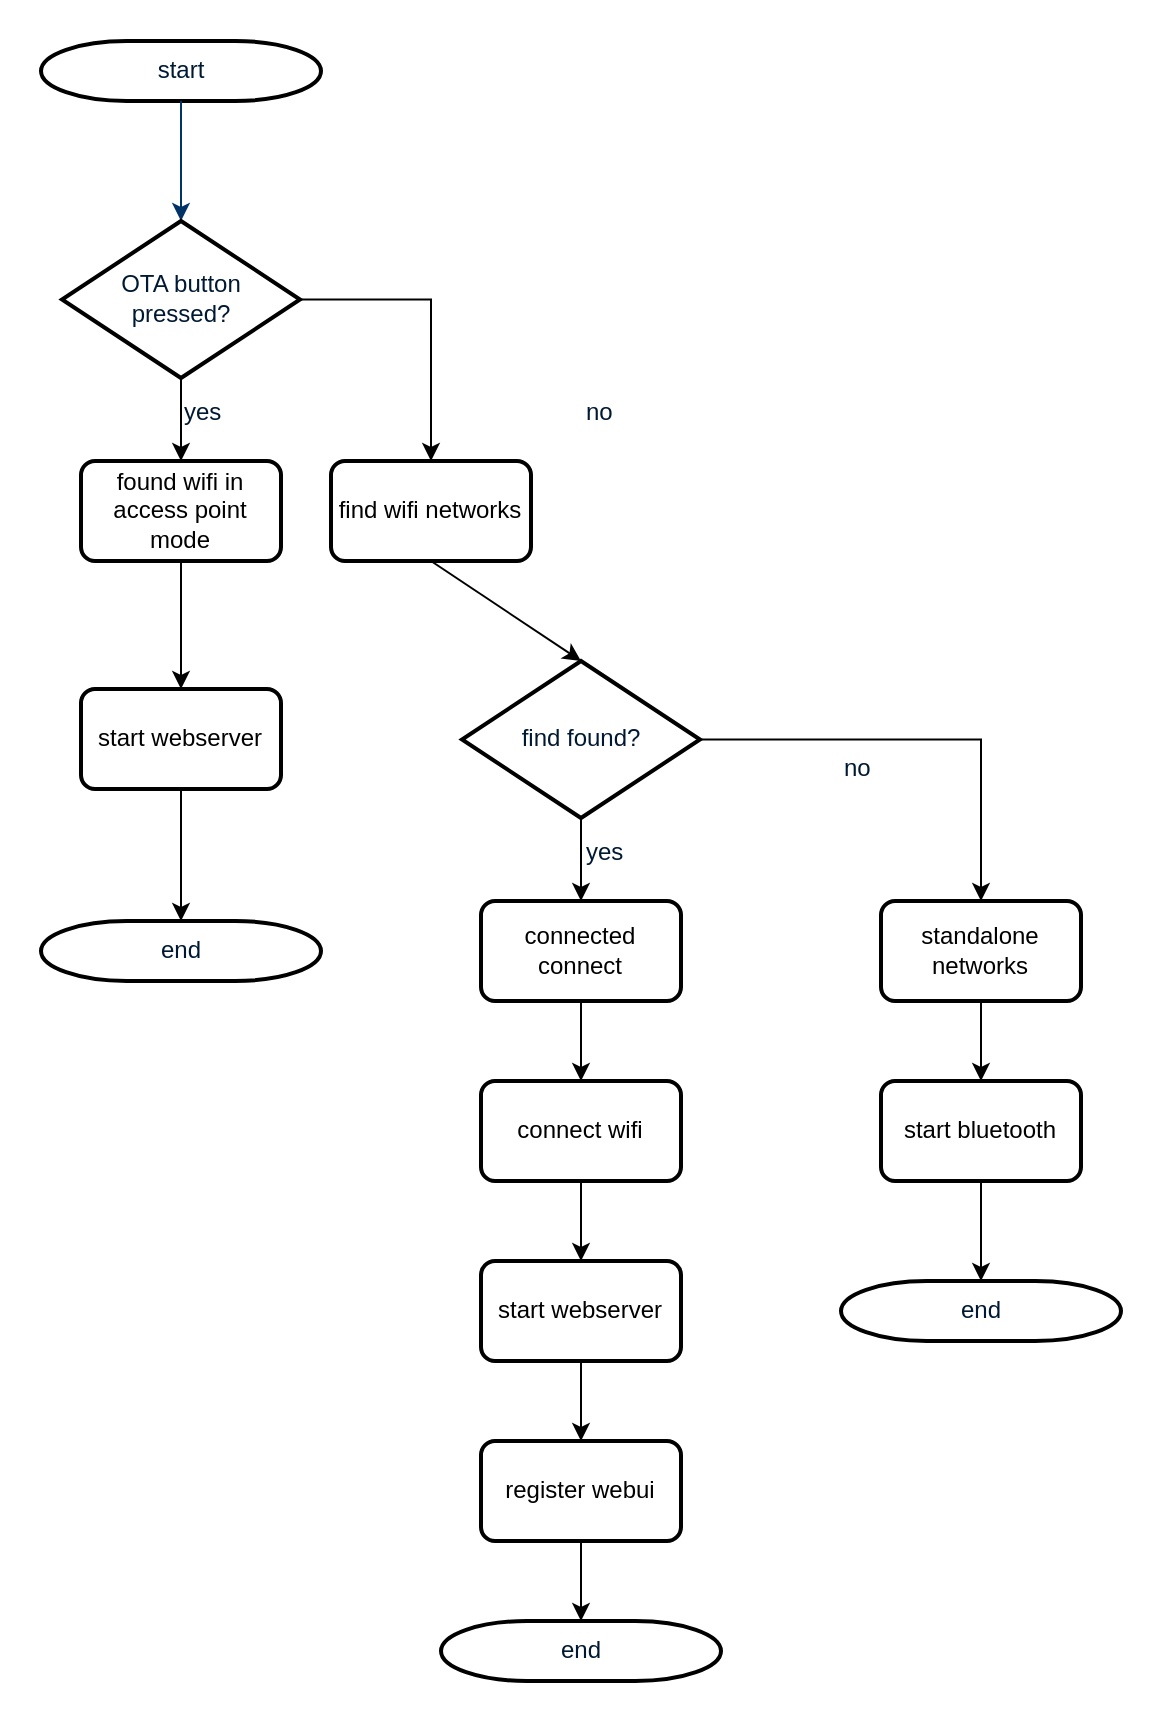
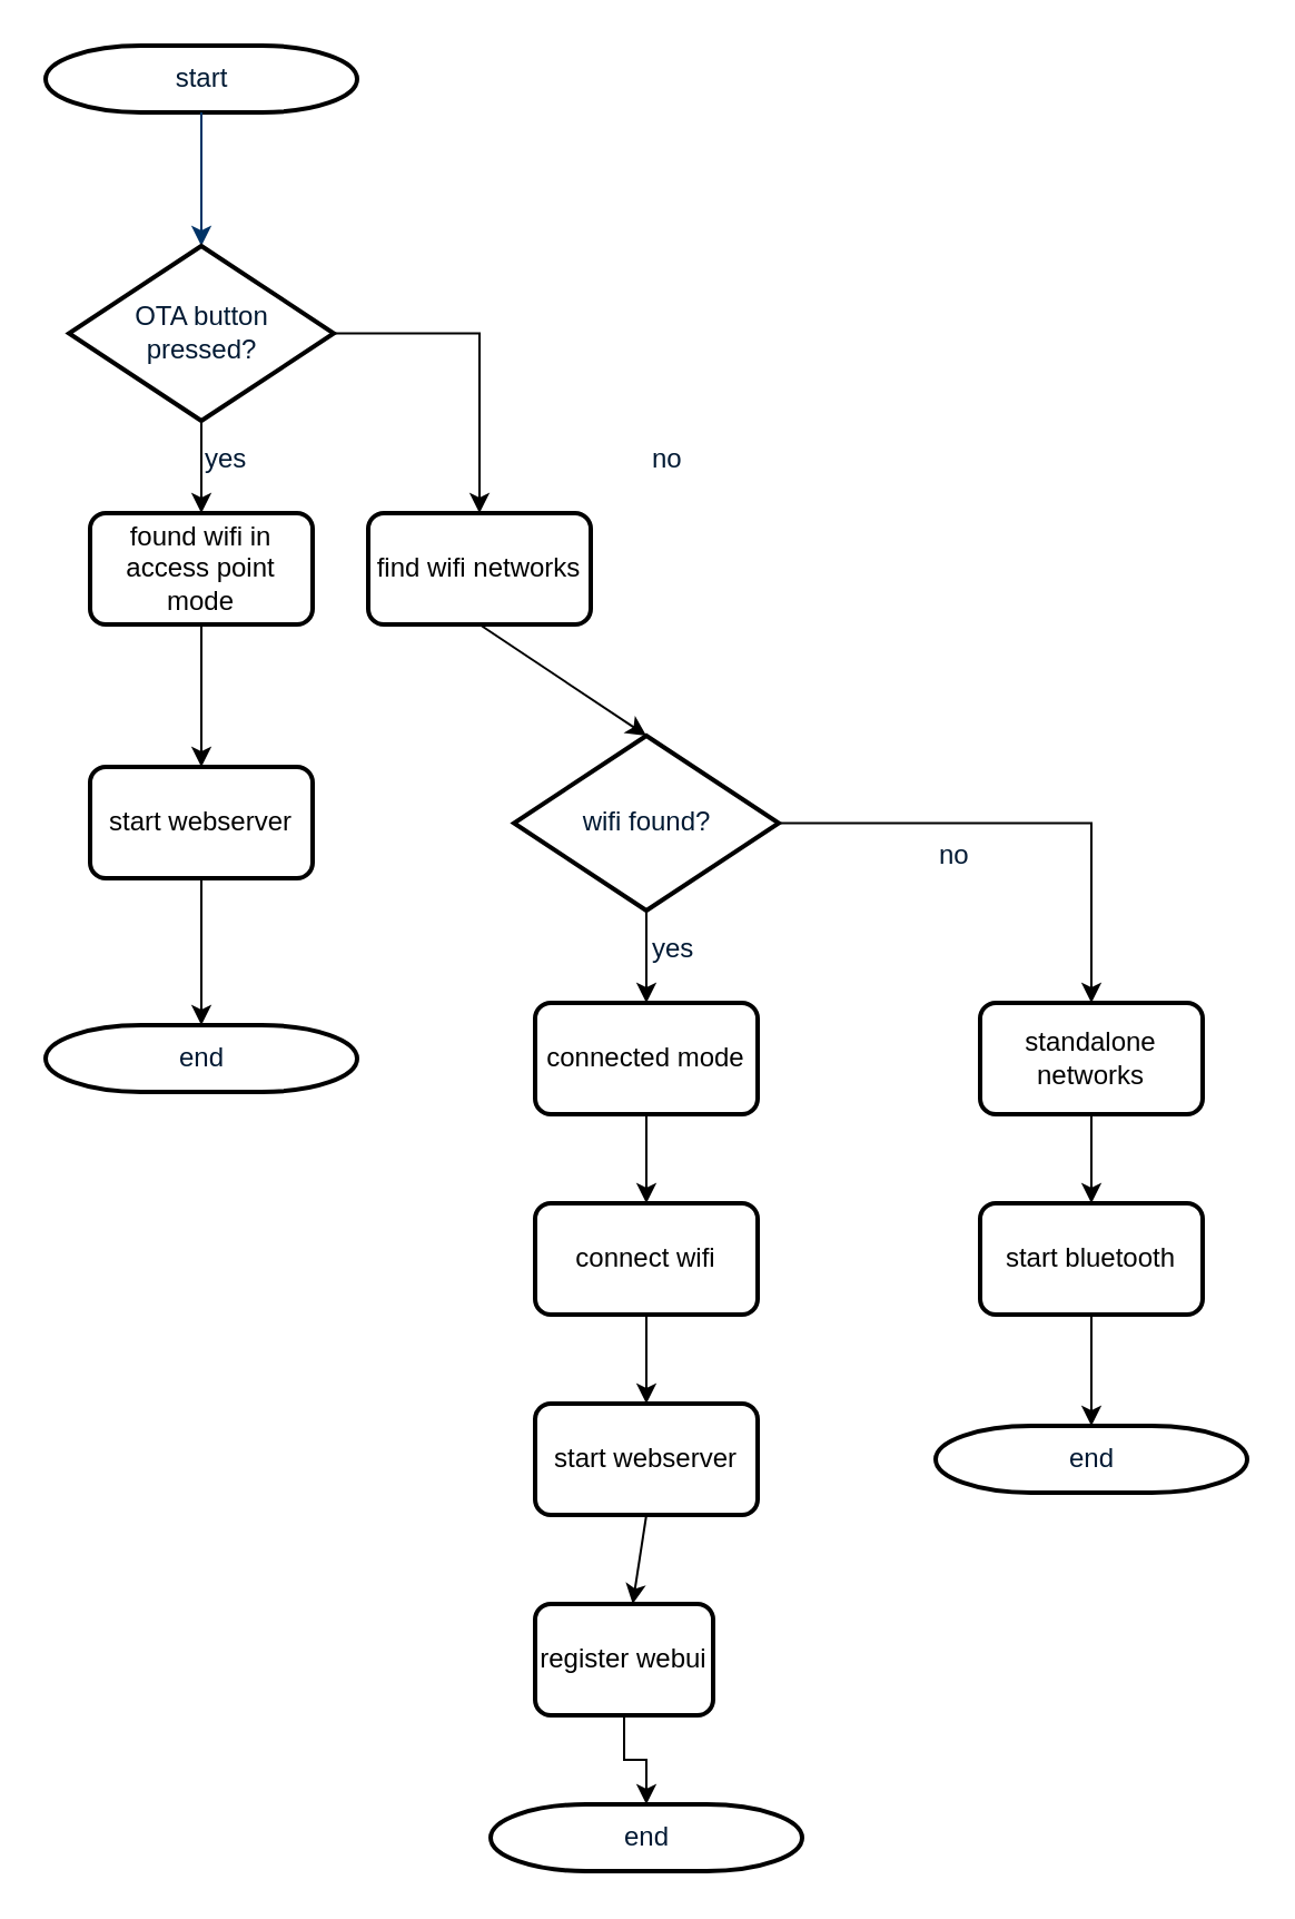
  <mxCell id="0" />
  <mxCell id="1" parent="0" />
  <mxCell id="2" value="start" style="shape=mxgraph.flowchart.terminator;fillColor=#FFFFFF;strokeColor=#000000;strokeWidth=2;gradientColor=none;gradientDirection=north;fontColor=#001933;fontStyle=0;html=1;" parent="1" vertex="1"><mxGeometry x="20" y="20" width="140" height="30" as="geometry" /></mxCell>
  <mxCell id="3" style="fontColor=#001933;fontStyle=1;strokeColor=#003366;strokeWidth=1;html=1;entryX=0.5;entryY=0;entryDx=0;entryDy=0;entryPerimeter=0;" parent="1" source="2" target="23" edge="1"><mxGeometry relative="1" as="geometry"><mxPoint x="260.5" y="230" as="targetPoint" /></mxGeometry></mxCell>
  <mxCell id="4" value="yes" style="text;fontColor=#001933;fontStyle=0;html=1;strokeColor=none;gradientColor=none;fillColor=none;strokeWidth=2;" parent="1" vertex="1"><mxGeometry x="291" y="411.5" width="40" height="26" as="geometry" /></mxCell>
  <mxCell id="5" style="edgeStyle=none;rounded=0;orthogonalLoop=1;jettySize=auto;html=1;exitX=0.5;exitY=1;exitDx=0;exitDy=0;entryX=0.5;entryY=0;entryDx=0;entryDy=0;entryPerimeter=0;" edge="1" parent="1" source="6" target="9"><mxGeometry relative="1" as="geometry" /></mxCell>
  <mxCell id="6" value="find wifi networks" style="rounded=1;whiteSpace=wrap;html=1;absoluteArcSize=1;arcSize=14;strokeWidth=2;" vertex="1" parent="1"><mxGeometry x="165" y="230" width="100" height="50" as="geometry" /></mxCell>
  <mxCell id="7" style="edgeStyle=none;rounded=0;orthogonalLoop=1;jettySize=auto;html=1;exitX=0.5;exitY=1;exitDx=0;exitDy=0;exitPerimeter=0;entryX=0.5;entryY=0;entryDx=0;entryDy=0;" edge="1" parent="1" source="9" target="11"><mxGeometry relative="1" as="geometry" /></mxCell>
  <mxCell id="8" style="edgeStyle=orthogonalEdgeStyle;rounded=0;orthogonalLoop=1;jettySize=auto;html=1;exitX=1;exitY=0.5;exitDx=0;exitDy=0;exitPerimeter=0;entryX=0.5;entryY=0;entryDx=0;entryDy=0;" edge="1" parent="1" source="9" target="19"><mxGeometry relative="1" as="geometry" /></mxCell>
- <mxCell id="9" value="find found?" style="shape=mxgraph.flowchart.decision;fillColor=#FFFFFF;strokeColor=#000000;strokeWidth=2;gradientColor=none;gradientDirection=north;fontColor=#001933;fontStyle=0;html=1;" vertex="1" parent="1"><mxGeometry x="230.5" y="330" width="119" height="78.5" as="geometry" /></mxCell>
+ <mxCell id="9" value="wifi found?" style="shape=mxgraph.flowchart.decision;fillColor=#FFFFFF;strokeColor=#000000;strokeWidth=2;gradientColor=none;gradientDirection=north;fontColor=#001933;fontStyle=0;html=1;" vertex="1" parent="1"><mxGeometry x="230.5" y="330" width="119" height="78.5" as="geometry" /></mxCell>
  <mxCell id="10" style="edgeStyle=none;rounded=0;orthogonalLoop=1;jettySize=auto;html=1;exitX=0.5;exitY=1;exitDx=0;exitDy=0;entryX=0.5;entryY=0;entryDx=0;entryDy=0;" edge="1" parent="1" source="11" target="13"><mxGeometry relative="1" as="geometry" /></mxCell>
- <mxCell id="11" value="connected connect" style="rounded=1;whiteSpace=wrap;html=1;absoluteArcSize=1;arcSize=14;strokeWidth=2;" vertex="1" parent="1"><mxGeometry x="240" y="450" width="100" height="50" as="geometry" /></mxCell>
+ <mxCell id="11" value="connected mode" style="rounded=1;whiteSpace=wrap;html=1;absoluteArcSize=1;arcSize=14;strokeWidth=2;" vertex="1" parent="1"><mxGeometry x="240" y="450" width="100" height="50" as="geometry" /></mxCell>
  <mxCell id="12" style="edgeStyle=none;rounded=0;orthogonalLoop=1;jettySize=auto;html=1;exitX=0.5;exitY=1;exitDx=0;exitDy=0;entryX=0.5;entryY=0;entryDx=0;entryDy=0;" edge="1" parent="1" source="13" target="15"><mxGeometry relative="1" as="geometry" /></mxCell>
  <mxCell id="13" value="connect wifi" style="rounded=1;whiteSpace=wrap;html=1;absoluteArcSize=1;arcSize=14;strokeWidth=2;" vertex="1" parent="1"><mxGeometry x="240" y="540" width="100" height="50" as="geometry" /></mxCell>
  <mxCell id="14" style="edgeStyle=none;rounded=0;orthogonalLoop=1;jettySize=auto;html=1;exitX=0.5;exitY=1;exitDx=0;exitDy=0;" edge="1" parent="1" source="15" target="17"><mxGeometry relative="1" as="geometry" /></mxCell>
  <mxCell id="15" value="start webserver" style="rounded=1;whiteSpace=wrap;html=1;absoluteArcSize=1;arcSize=14;strokeWidth=2;" vertex="1" parent="1"><mxGeometry x="240" y="630" width="100" height="50" as="geometry" /></mxCell>
  <mxCell id="16" style="edgeStyle=orthogonalEdgeStyle;rounded=0;orthogonalLoop=1;jettySize=auto;html=1;exitX=0.5;exitY=1;exitDx=0;exitDy=0;entryX=0.5;entryY=0;entryDx=0;entryDy=0;entryPerimeter=0;" edge="1" parent="1" source="17" target="33"><mxGeometry relative="1" as="geometry" /></mxCell>
- <mxCell id="17" value="register webui" style="rounded=1;whiteSpace=wrap;html=1;absoluteArcSize=1;arcSize=14;strokeWidth=2;" vertex="1" parent="1"><mxGeometry x="240" y="720" width="100" height="50" as="geometry" /></mxCell>
+ <mxCell id="17" value="register webui" style="rounded=1;whiteSpace=wrap;html=1;absoluteArcSize=1;arcSize=14;strokeWidth=2;" vertex="1" parent="1"><mxGeometry x="240" y="720" width="80" height="50" as="geometry" /></mxCell>
  <mxCell id="18" style="edgeStyle=orthogonalEdgeStyle;rounded=0;orthogonalLoop=1;jettySize=auto;html=1;exitX=0.5;exitY=1;exitDx=0;exitDy=0;entryX=0.5;entryY=0;entryDx=0;entryDy=0;" edge="1" parent="1" source="19" target="31"><mxGeometry relative="1" as="geometry" /></mxCell>
  <mxCell id="19" value="standalone networks" style="rounded=1;whiteSpace=wrap;html=1;absoluteArcSize=1;arcSize=14;strokeWidth=2;" vertex="1" parent="1"><mxGeometry x="440" y="450" width="100" height="50" as="geometry" /></mxCell>
  <mxCell id="20" value="no" style="text;fontColor=#001933;fontStyle=0;html=1;strokeColor=none;gradientColor=none;fillColor=none;strokeWidth=2;" vertex="1" parent="1"><mxGeometry x="420" y="370" width="40" height="26" as="geometry" /></mxCell>
  <mxCell id="21" style="edgeStyle=orthogonalEdgeStyle;rounded=0;orthogonalLoop=1;jettySize=auto;html=1;exitX=1;exitY=0.5;exitDx=0;exitDy=0;exitPerimeter=0;entryX=0.5;entryY=0;entryDx=0;entryDy=0;" edge="1" parent="1" source="23" target="6"><mxGeometry relative="1" as="geometry" /></mxCell>
  <mxCell id="22" style="edgeStyle=orthogonalEdgeStyle;rounded=0;orthogonalLoop=1;jettySize=auto;html=1;exitX=0.5;exitY=1;exitDx=0;exitDy=0;exitPerimeter=0;entryX=0.5;entryY=0;entryDx=0;entryDy=0;" edge="1" parent="1" source="23" target="26"><mxGeometry relative="1" as="geometry" /></mxCell>
  <mxCell id="23" value="OTA button&lt;br&gt;pressed?" style="shape=mxgraph.flowchart.decision;fillColor=#FFFFFF;strokeColor=#000000;strokeWidth=2;gradientColor=none;gradientDirection=north;fontColor=#001933;fontStyle=0;html=1;" vertex="1" parent="1"><mxGeometry x="30.5" y="110" width="119" height="78.5" as="geometry" /></mxCell>
  <mxCell id="24" value="no" style="text;fontColor=#001933;fontStyle=0;html=1;strokeColor=none;gradientColor=none;fillColor=none;strokeWidth=2;" vertex="1" parent="1"><mxGeometry x="291" y="191.5" width="40" height="26" as="geometry" /></mxCell>
  <mxCell id="25" style="edgeStyle=orthogonalEdgeStyle;rounded=0;orthogonalLoop=1;jettySize=auto;html=1;exitX=0.5;exitY=1;exitDx=0;exitDy=0;entryX=0.5;entryY=0;entryDx=0;entryDy=0;" edge="1" parent="1" source="26" target="28"><mxGeometry relative="1" as="geometry" /></mxCell>
  <mxCell id="26" value="found wifi in&lt;br&gt;access point mode" style="rounded=1;whiteSpace=wrap;html=1;absoluteArcSize=1;arcSize=14;strokeWidth=2;" vertex="1" parent="1"><mxGeometry x="40" y="230" width="100" height="50" as="geometry" /></mxCell>
  <mxCell id="27" style="edgeStyle=orthogonalEdgeStyle;rounded=0;orthogonalLoop=1;jettySize=auto;html=1;exitX=0.5;exitY=1;exitDx=0;exitDy=0;entryX=0.5;entryY=0;entryDx=0;entryDy=0;entryPerimeter=0;" edge="1" parent="1" source="28" target="32"><mxGeometry relative="1" as="geometry" /></mxCell>
  <mxCell id="28" value="start webserver" style="rounded=1;whiteSpace=wrap;html=1;absoluteArcSize=1;arcSize=14;strokeWidth=2;" vertex="1" parent="1"><mxGeometry x="40" y="344" width="100" height="50" as="geometry" /></mxCell>
  <mxCell id="29" value="yes" style="text;fontColor=#001933;fontStyle=0;html=1;strokeColor=none;gradientColor=none;fillColor=none;strokeWidth=2;" vertex="1" parent="1"><mxGeometry x="90" y="191.5" width="40" height="26" as="geometry" /></mxCell>
  <mxCell id="30" style="edgeStyle=orthogonalEdgeStyle;rounded=0;orthogonalLoop=1;jettySize=auto;html=1;exitX=0.5;exitY=1;exitDx=0;exitDy=0;entryX=0.5;entryY=0;entryDx=0;entryDy=0;entryPerimeter=0;" edge="1" parent="1" source="31" target="34"><mxGeometry relative="1" as="geometry" /></mxCell>
  <mxCell id="31" value="start bluetooth" style="rounded=1;whiteSpace=wrap;html=1;absoluteArcSize=1;arcSize=14;strokeWidth=2;" vertex="1" parent="1"><mxGeometry x="440" y="540" width="100" height="50" as="geometry" /></mxCell>
  <mxCell id="32" value="end" style="shape=mxgraph.flowchart.terminator;fillColor=#FFFFFF;strokeColor=#000000;strokeWidth=2;gradientColor=none;gradientDirection=north;fontColor=#001933;fontStyle=0;html=1;" vertex="1" parent="1"><mxGeometry x="20" y="460" width="140" height="30" as="geometry" /></mxCell>
  <mxCell id="33" value="end" style="shape=mxgraph.flowchart.terminator;fillColor=#FFFFFF;strokeColor=#000000;strokeWidth=2;gradientColor=none;gradientDirection=north;fontColor=#001933;fontStyle=0;html=1;" vertex="1" parent="1"><mxGeometry x="220" y="810" width="140" height="30" as="geometry" /></mxCell>
  <mxCell id="34" value="end" style="shape=mxgraph.flowchart.terminator;fillColor=#FFFFFF;strokeColor=#000000;strokeWidth=2;gradientColor=none;gradientDirection=north;fontColor=#001933;fontStyle=0;html=1;" vertex="1" parent="1"><mxGeometry x="420" y="640" width="140" height="30" as="geometry" /></mxCell>
